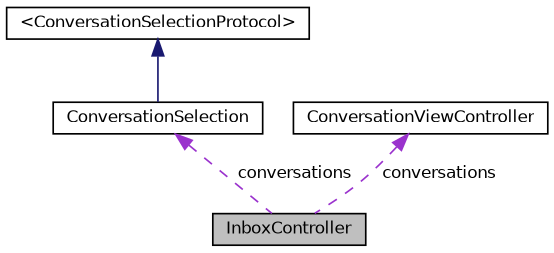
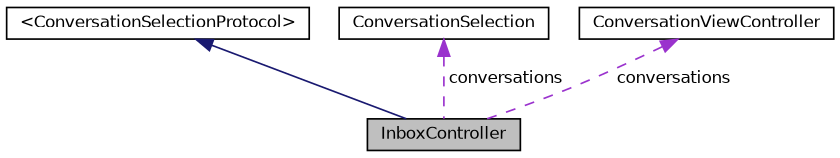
  digraph {
    node [color=black fillcolor=white fontname=Helvetica fontsize=10 shape=record style=filled]
    edge [color=darkorchid3 dir=back fontname=Helvetica fontsize=10 labelfontname=Helvetica labelfontsize=10 style=dashed]
    n1 [fillcolor=grey75 fontcolor=black height=0.2 label=InboxController width=0.4]
    n2 [height=0.2 label="\<ConversationSelectionProtocol\>" width=0.4]
    n3 [height=0.2 label=ConversationSelection width=0.4]
    n4 [height=0.2 label=ConversationViewController width=0.4]
-   n2 -> n3 [color=midnightblue style=solid]
+   n2 -> n1 [color=midnightblue style=solid]
    n3 -> n1 [label=" conversations"]
    n4 -> n1 [label=" conversations"]
  }
